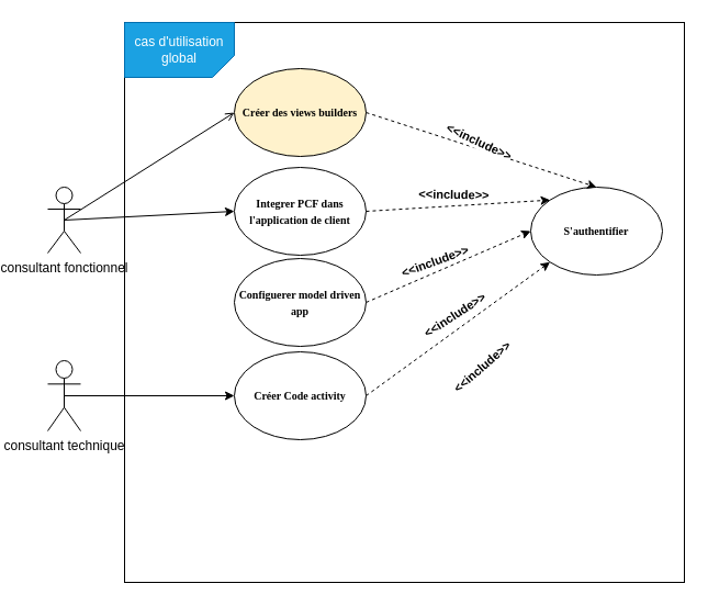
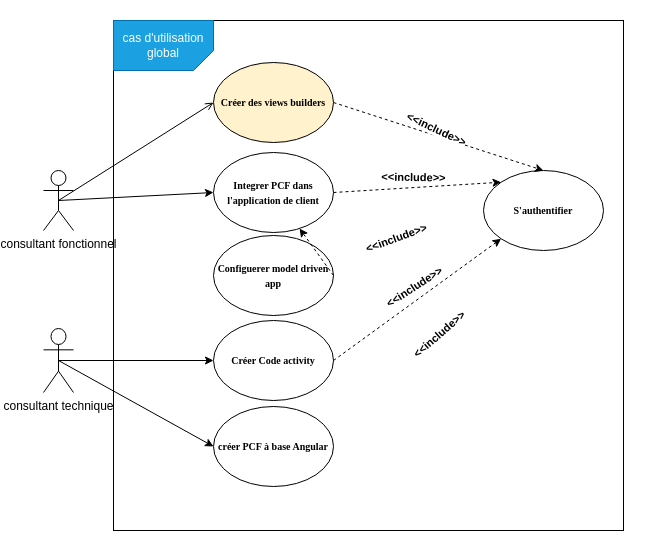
  <mxCell id="0" />
  <mxCell id="1" parent="0" />
  <mxCell id="2" value="" style="whiteSpace=wrap;html=1;aspect=fixed;" parent="1" vertex="1"><mxGeometry x="90" y="20" width="510" height="510" as="geometry" /></mxCell>
  <mxCell id="3" value="consultant fonctionnel" style="shape=umlActor;verticalLabelPosition=bottom;verticalAlign=top;html=1;outlineConnect=0;" parent="1" vertex="1"><mxGeometry x="20" y="170" width="30" height="60" as="geometry" /></mxCell>
  <mxCell id="4" value="consultant technique" style="shape=umlActor;verticalLabelPosition=bottom;verticalAlign=top;html=1;outlineConnect=0;" parent="1" vertex="1"><mxGeometry x="20" y="328" width="30" height="64" as="geometry" /></mxCell>
  <mxCell id="5" value="&lt;font size=&quot;1&quot; face=&quot;Verdana&quot;&gt;&lt;b&gt;Créer des views builders&lt;/b&gt;&lt;/font&gt;" style="ellipse;whiteSpace=wrap;html=1;fillColor=#fff2cc;" parent="1" vertex="1"><mxGeometry x="190" y="62" width="120" height="80" as="geometry" /></mxCell>
  <mxCell id="6" value="&lt;font size=&quot;1&quot; face=&quot;Verdana&quot;&gt;&lt;b&gt;Configuerer model driven app&lt;/b&gt;&lt;/font&gt;" style="ellipse;whiteSpace=wrap;html=1;" parent="1" vertex="1"><mxGeometry x="190" y="235" width="120" height="80" as="geometry" /></mxCell>
  <mxCell id="7" value="&lt;font size=&quot;1&quot; face=&quot;Verdana&quot;&gt;&lt;b&gt;Créer Code activity&lt;/b&gt;&lt;/font&gt;" style="ellipse;whiteSpace=wrap;html=1;" parent="1" vertex="1"><mxGeometry x="190" y="320" width="120" height="80" as="geometry" /></mxCell>
  <mxCell id="8" style="edgeStyle=orthogonalEdgeStyle;rounded=0;orthogonalLoop=1;jettySize=auto;html=1;exitX=0.5;exitY=1;exitDx=0;exitDy=0;" parent="1" source="7" target="7" edge="1"><mxGeometry relative="1" as="geometry" /></mxCell>
  <mxCell id="9" value="&lt;font size=&quot;1&quot; face=&quot;Verdana&quot;&gt;&lt;b&gt;Integrer PCF dans l'application de client&lt;/b&gt;&lt;/font&gt;" style="ellipse;whiteSpace=wrap;html=1;" vertex="1" parent="1"><mxGeometry x="190" y="152" width="120" height="80" as="geometry" /></mxCell>
+ <mxCell id="10" value="&lt;font size=&quot;1&quot; face=&quot;Verdana&quot;&gt;&lt;b&gt;créer PCF à base Angular&lt;/b&gt;&lt;/font&gt;" style="ellipse;whiteSpace=wrap;html=1;" vertex="1" parent="1"><mxGeometry x="190" y="406" width="120" height="80" as="geometry" /></mxCell>
  <mxCell id="11" value="" style="endArrow=open;html=1;rounded=0;exitX=0.5;exitY=0.5;exitDx=0;exitDy=0;exitPerimeter=0;entryX=0;entryY=0.5;entryDx=0;entryDy=0;" edge="1" parent="1" source="3" target="5"><mxGeometry width="50" height="50" relative="1" as="geometry"><mxPoint x="360" y="320" as="sourcePoint" /><mxPoint x="410" y="270" as="targetPoint" /></mxGeometry></mxCell>
  <mxCell id="12" value="" style="endArrow=classic;html=1;rounded=0;entryX=0;entryY=0.5;entryDx=0;entryDy=0;exitX=0.5;exitY=0.5;exitDx=0;exitDy=0;exitPerimeter=0;" edge="1" parent="1" source="3" target="9"><mxGeometry width="50" height="50" relative="1" as="geometry"><mxPoint x="360" y="320" as="sourcePoint" /><mxPoint x="410" y="270" as="targetPoint" /></mxGeometry></mxCell>
  <mxCell id="13" value="" style="endArrow=classic;html=1;rounded=0;entryX=0;entryY=0.5;entryDx=0;entryDy=0;exitX=0.5;exitY=0.5;exitDx=0;exitDy=0;exitPerimeter=0;" edge="1" parent="1" source="4" target="7"><mxGeometry width="50" height="50" relative="1" as="geometry"><mxPoint x="360" y="320" as="sourcePoint" /><mxPoint x="410" y="270" as="targetPoint" /></mxGeometry></mxCell>
+ <mxCell id="14" value="" style="endArrow=classic;html=1;rounded=0;exitX=0.5;exitY=0.5;exitDx=0;exitDy=0;exitPerimeter=0;entryX=0;entryY=0.5;entryDx=0;entryDy=0;" edge="1" parent="1" source="4" target="10"><mxGeometry width="50" height="50" relative="1" as="geometry"><mxPoint x="360" y="320" as="sourcePoint" /><mxPoint x="410" y="270" as="targetPoint" /></mxGeometry></mxCell>
  <mxCell id="15" value="&lt;font size=&quot;1&quot; face=&quot;Verdana&quot;&gt;&lt;b&gt;S'authentifier&lt;/b&gt;&lt;/font&gt;" style="ellipse;whiteSpace=wrap;html=1;" vertex="1" parent="1"><mxGeometry x="460" y="170" width="120" height="80" as="geometry" /></mxCell>
  <mxCell id="16" value="" style="endArrow=classic;html=1;rounded=0;exitX=1;exitY=0.5;exitDx=0;exitDy=0;entryX=0.5;entryY=0;entryDx=0;entryDy=0;dashed=1;" edge="1" parent="1" source="5" target="15"><mxGeometry width="50" height="50" relative="1" as="geometry"><mxPoint x="360" y="320" as="sourcePoint" /><mxPoint x="410" y="270" as="targetPoint" /></mxGeometry></mxCell>
  <mxCell id="17" value="&lt;b&gt;&amp;lt;&amp;lt;include&amp;gt;&amp;gt;&lt;/b&gt;" style="edgeLabel;html=1;align=center;verticalAlign=middle;resizable=0;points=[];rotation=25;" vertex="1" connectable="0" parent="16"><mxGeometry x="-0.269" y="10" relative="1" as="geometry"><mxPoint x="23" y="11" as="offset" /></mxGeometry></mxCell>
  <mxCell id="18" value="" style="endArrow=classic;html=1;rounded=0;exitX=1;exitY=0.5;exitDx=0;exitDy=0;entryX=0;entryY=0;entryDx=0;entryDy=0;dashed=1;" edge="1" parent="1" source="9" target="15"><mxGeometry width="50" height="50" relative="1" as="geometry"><mxPoint x="360" y="320" as="sourcePoint" /><mxPoint x="410" y="270" as="targetPoint" /></mxGeometry></mxCell>
- <mxCell id="19" value="" style="endArrow=classic;html=1;rounded=0;exitX=1;exitY=0.5;exitDx=0;exitDy=0;entryX=0;entryY=0.5;entryDx=0;entryDy=0;dashed=1;" edge="1" parent="1" source="6" target="15"><mxGeometry width="50" height="50" relative="1" as="geometry"><mxPoint x="360" y="320" as="sourcePoint" /><mxPoint x="410" y="270" as="targetPoint" /></mxGeometry></mxCell>
+ <mxCell id="19" value="" style="endArrow=classic;html=1;rounded=0;exitX=1;exitY=0.5;exitDx=0;exitDy=0;dashed=1;" edge="1" parent="1" source="6" target="9"><mxGeometry width="50" height="50" relative="1" as="geometry"><mxPoint x="360" y="320" as="sourcePoint" /><mxPoint x="410" y="270" as="targetPoint" /></mxGeometry></mxCell>
  <mxCell id="20" value="" style="endArrow=classic;html=1;rounded=0;exitX=1;exitY=0.5;exitDx=0;exitDy=0;entryX=0;entryY=1;entryDx=0;entryDy=0;dashed=1;" edge="1" parent="1" source="7" target="15"><mxGeometry width="50" height="50" relative="1" as="geometry"><mxPoint x="360" y="320" as="sourcePoint" /><mxPoint x="410" y="270" as="targetPoint" /></mxGeometry></mxCell>
  <mxCell id="21" value="&lt;b&gt;&amp;lt;&amp;lt;include&amp;gt;&amp;gt;&lt;/b&gt;" style="edgeLabel;html=1;align=center;verticalAlign=middle;resizable=0;points=[];rotation=1;" vertex="1" connectable="0" parent="1"><mxGeometry x="390.002" y="175.996" as="geometry" /></mxCell>
  <mxCell id="22" value="&lt;b&gt;&amp;lt;&amp;lt;include&amp;gt;&amp;gt;&lt;/b&gt;" style="edgeLabel;html=1;align=center;verticalAlign=middle;resizable=0;points=[];rotation=340;" vertex="1" connectable="0" parent="1"><mxGeometry x="372.002" y="237.996" as="geometry" /></mxCell>
  <mxCell id="23" value="&lt;b&gt;&amp;lt;&amp;lt;include&amp;gt;&amp;gt;&lt;/b&gt;" style="edgeLabel;html=1;align=center;verticalAlign=middle;resizable=0;points=[];rotation=327;" vertex="1" connectable="0" parent="1"><mxGeometry x="390.002" y="286.996" as="geometry" /></mxCell>
  <mxCell id="24" value="&lt;b&gt;&amp;lt;&amp;lt;include&amp;gt;&amp;gt;&lt;/b&gt;" style="edgeLabel;html=1;align=center;verticalAlign=middle;resizable=0;points=[];rotation=319;" vertex="1" connectable="0" parent="1"><mxGeometry x="357.002" y="304.996" as="geometry"><mxPoint x="24.901" y="60.597" as="offset" /></mxGeometry></mxCell>
  <mxCell id="25" value="cas d'utilisation global" style="shape=card;whiteSpace=wrap;html=1;size=20;direction=north;flipH=1;fillColor=#1ba1e2;fontColor=#ffffff;strokeColor=#006EAF;" vertex="1" parent="1"><mxGeometry x="90" y="20" width="100" height="50" as="geometry" /></mxCell>
